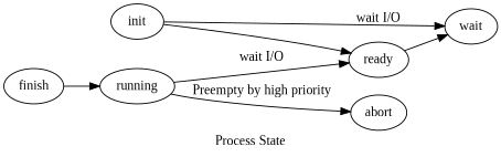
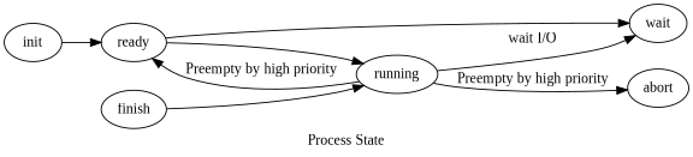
  digraph {
    fontname="Liberation Serif"
    label="Process State"
    rankdir=LR
    node [fontname="Liberation Serif"]
    edge [fontname="Liberation Serif"]
    n1 [label=init]
    n2 [label=ready]
    n3 [label=running]
    n4 [label=wait]
    n5 [label=abort]
    n6 [label=finish]
    n1 -> n2
+   n2 -> n3
    n2 -> n4
-   n3 -> n2 [label="wait I/O"]
-   n1 -> n4 [label="wait I/O"]
+   n3 -> n2 [label="Preempty by high priority"]
+   n3 -> n4 [label="wait I/O"]
    n3 -> n5 [label="Preempty by high priority"]
    n6 -> n3
  }
